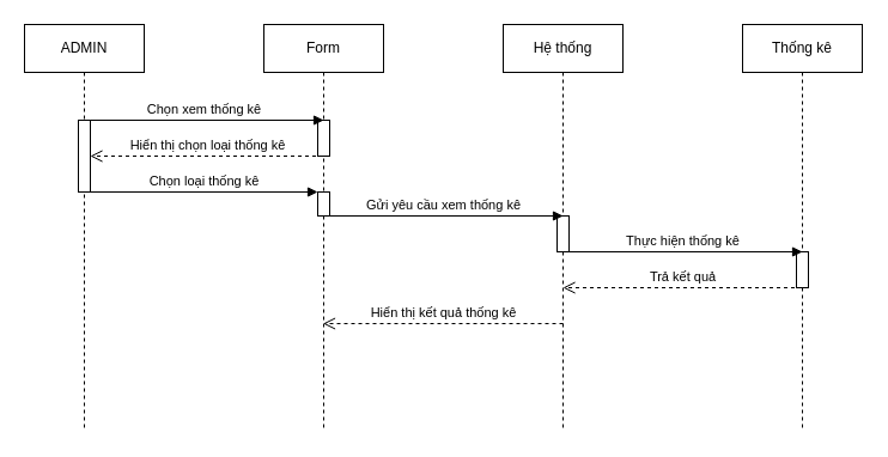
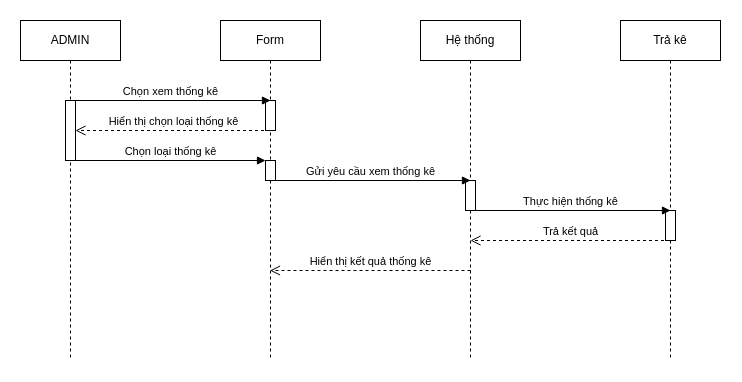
  <mxCell id="0" />
  <mxCell id="1" parent="0" />
  <mxCell id="2" value="ADMIN" style="shape=umlLifeline;perimeter=lifelinePerimeter;whiteSpace=wrap;html=1;container=1;dropTarget=0;collapsible=0;recursiveResize=0;outlineConnect=0;portConstraint=eastwest;newEdgeStyle={&quot;curved&quot;:0,&quot;rounded&quot;:0};" vertex="1" parent="1"><mxGeometry x="20" y="20" width="100" height="340" as="geometry" /></mxCell>
  <mxCell id="3" value="" style="html=1;points=[[0,0,0,0,5],[0,1,0,0,-5],[1,0,0,0,5],[1,1,0,0,-5]];perimeter=orthogonalPerimeter;outlineConnect=0;targetShapes=umlLifeline;portConstraint=eastwest;newEdgeStyle={&quot;curved&quot;:0,&quot;rounded&quot;:0};" vertex="1" parent="2"><mxGeometry x="45" y="80" width="10" height="60" as="geometry" /></mxCell>
  <mxCell id="4" value="Form" style="shape=umlLifeline;perimeter=lifelinePerimeter;whiteSpace=wrap;html=1;container=1;dropTarget=0;collapsible=0;recursiveResize=0;outlineConnect=0;portConstraint=eastwest;newEdgeStyle={&quot;curved&quot;:0,&quot;rounded&quot;:0};" vertex="1" parent="1"><mxGeometry x="220" y="20" width="100" height="340" as="geometry" /></mxCell>
  <mxCell id="5" value="" style="html=1;points=[[0,0,0,0,5],[0,1,0,0,-5],[1,0,0,0,5],[1,1,0,0,-5]];perimeter=orthogonalPerimeter;outlineConnect=0;targetShapes=umlLifeline;portConstraint=eastwest;newEdgeStyle={&quot;curved&quot;:0,&quot;rounded&quot;:0};" vertex="1" parent="4"><mxGeometry x="45" y="80" width="10" height="30" as="geometry" /></mxCell>
  <mxCell id="6" value="" style="html=1;points=[[0,0,0,0,5],[0,1,0,0,-5],[1,0,0,0,5],[1,1,0,0,-5]];perimeter=orthogonalPerimeter;outlineConnect=0;targetShapes=umlLifeline;portConstraint=eastwest;newEdgeStyle={&quot;curved&quot;:0,&quot;rounded&quot;:0};" vertex="1" parent="4"><mxGeometry x="45" y="140" width="10" height="20" as="geometry" /></mxCell>
  <mxCell id="7" value="Hệ thống" style="shape=umlLifeline;perimeter=lifelinePerimeter;whiteSpace=wrap;html=1;container=1;dropTarget=0;collapsible=0;recursiveResize=0;outlineConnect=0;portConstraint=eastwest;newEdgeStyle={&quot;curved&quot;:0,&quot;rounded&quot;:0};" vertex="1" parent="1"><mxGeometry x="420" y="20" width="100" height="340" as="geometry" /></mxCell>
  <mxCell id="8" value="" style="html=1;points=[[0,0,0,0,5],[0,1,0,0,-5],[1,0,0,0,5],[1,1,0,0,-5]];perimeter=orthogonalPerimeter;outlineConnect=0;targetShapes=umlLifeline;portConstraint=eastwest;newEdgeStyle={&quot;curved&quot;:0,&quot;rounded&quot;:0};" vertex="1" parent="7"><mxGeometry x="45" y="160" width="10" height="30" as="geometry" /></mxCell>
  <mxCell id="9" value="Hiển thị chọn loại thống kê" style="html=1;verticalAlign=bottom;endArrow=open;dashed=1;endSize=8;curved=0;rounded=0;" edge="1" parent="1"><mxGeometry relative="1" as="geometry"><mxPoint x="269.5" y="130" as="sourcePoint" /><mxPoint x="75" y="130" as="targetPoint" /><Array as="points" /></mxGeometry></mxCell>
  <mxCell id="10" value="Chọn loại thống kê" style="html=1;verticalAlign=bottom;endArrow=block;curved=0;rounded=0;" edge="1" parent="1" source="3" target="6"><mxGeometry width="80" relative="1" as="geometry"><mxPoint x="100" y="180" as="sourcePoint" /><mxPoint x="330" y="180" as="targetPoint" /></mxGeometry></mxCell>
  <mxCell id="11" value="Chọn xem thống kê" style="html=1;verticalAlign=bottom;endArrow=block;curved=0;rounded=0;" edge="1" parent="1"><mxGeometry width="80" relative="1" as="geometry"><mxPoint x="70" y="100" as="sourcePoint" /><mxPoint x="270" y="100" as="targetPoint" /></mxGeometry></mxCell>
  <mxCell id="12" value="Gửi yêu cầu xem thống kê" style="html=1;verticalAlign=bottom;endArrow=block;curved=0;rounded=0;" edge="1" parent="1"><mxGeometry width="80" relative="1" as="geometry"><mxPoint x="270" y="180" as="sourcePoint" /><mxPoint x="470" y="180" as="targetPoint" /></mxGeometry></mxCell>
  <mxCell id="13" value="Trả kết quả" style="html=1;verticalAlign=bottom;endArrow=open;dashed=1;endSize=8;curved=0;rounded=0;" edge="1" parent="1"><mxGeometry relative="1" as="geometry"><mxPoint x="669.5" y="240" as="sourcePoint" /><mxPoint x="470" y="240" as="targetPoint" /><Array as="points"><mxPoint x="545" y="240" /></Array></mxGeometry></mxCell>
- <mxCell id="14" value="Thống kê" style="shape=umlLifeline;perimeter=lifelinePerimeter;whiteSpace=wrap;html=1;container=1;dropTarget=0;collapsible=0;recursiveResize=0;outlineConnect=0;portConstraint=eastwest;newEdgeStyle={&quot;curved&quot;:0,&quot;rounded&quot;:0};" vertex="1" parent="1"><mxGeometry x="620" y="20" width="100" height="340" as="geometry" /></mxCell>
+ <mxCell id="14" value="Trả kê" style="shape=umlLifeline;perimeter=lifelinePerimeter;whiteSpace=wrap;html=1;container=1;dropTarget=0;collapsible=0;recursiveResize=0;outlineConnect=0;portConstraint=eastwest;newEdgeStyle={&quot;curved&quot;:0,&quot;rounded&quot;:0};" vertex="1" parent="1"><mxGeometry x="620" y="20" width="100" height="340" as="geometry" /></mxCell>
  <mxCell id="15" value="" style="html=1;points=[[0,0,0,0,5],[0,1,0,0,-5],[1,0,0,0,5],[1,1,0,0,-5]];perimeter=orthogonalPerimeter;outlineConnect=0;targetShapes=umlLifeline;portConstraint=eastwest;newEdgeStyle={&quot;curved&quot;:0,&quot;rounded&quot;:0};" vertex="1" parent="14"><mxGeometry x="45" y="190" width="10" height="30" as="geometry" /></mxCell>
  <mxCell id="16" value="Hiển thị kết quả thống kê" style="html=1;verticalAlign=bottom;endArrow=open;dashed=1;endSize=8;curved=0;rounded=0;" edge="1" parent="1" target="4"><mxGeometry relative="1" as="geometry"><mxPoint x="470" y="270" as="sourcePoint" /><mxPoint x="290" y="270" as="targetPoint" /><Array as="points"><mxPoint x="365" y="270" /></Array></mxGeometry></mxCell>
  <mxCell id="17" value="Thực hiện thống kê" style="html=1;verticalAlign=bottom;endArrow=block;curved=0;rounded=0;" edge="1" parent="1"><mxGeometry width="80" relative="1" as="geometry"><mxPoint x="470" y="210" as="sourcePoint" /><mxPoint x="670" y="210" as="targetPoint" /></mxGeometry></mxCell>
